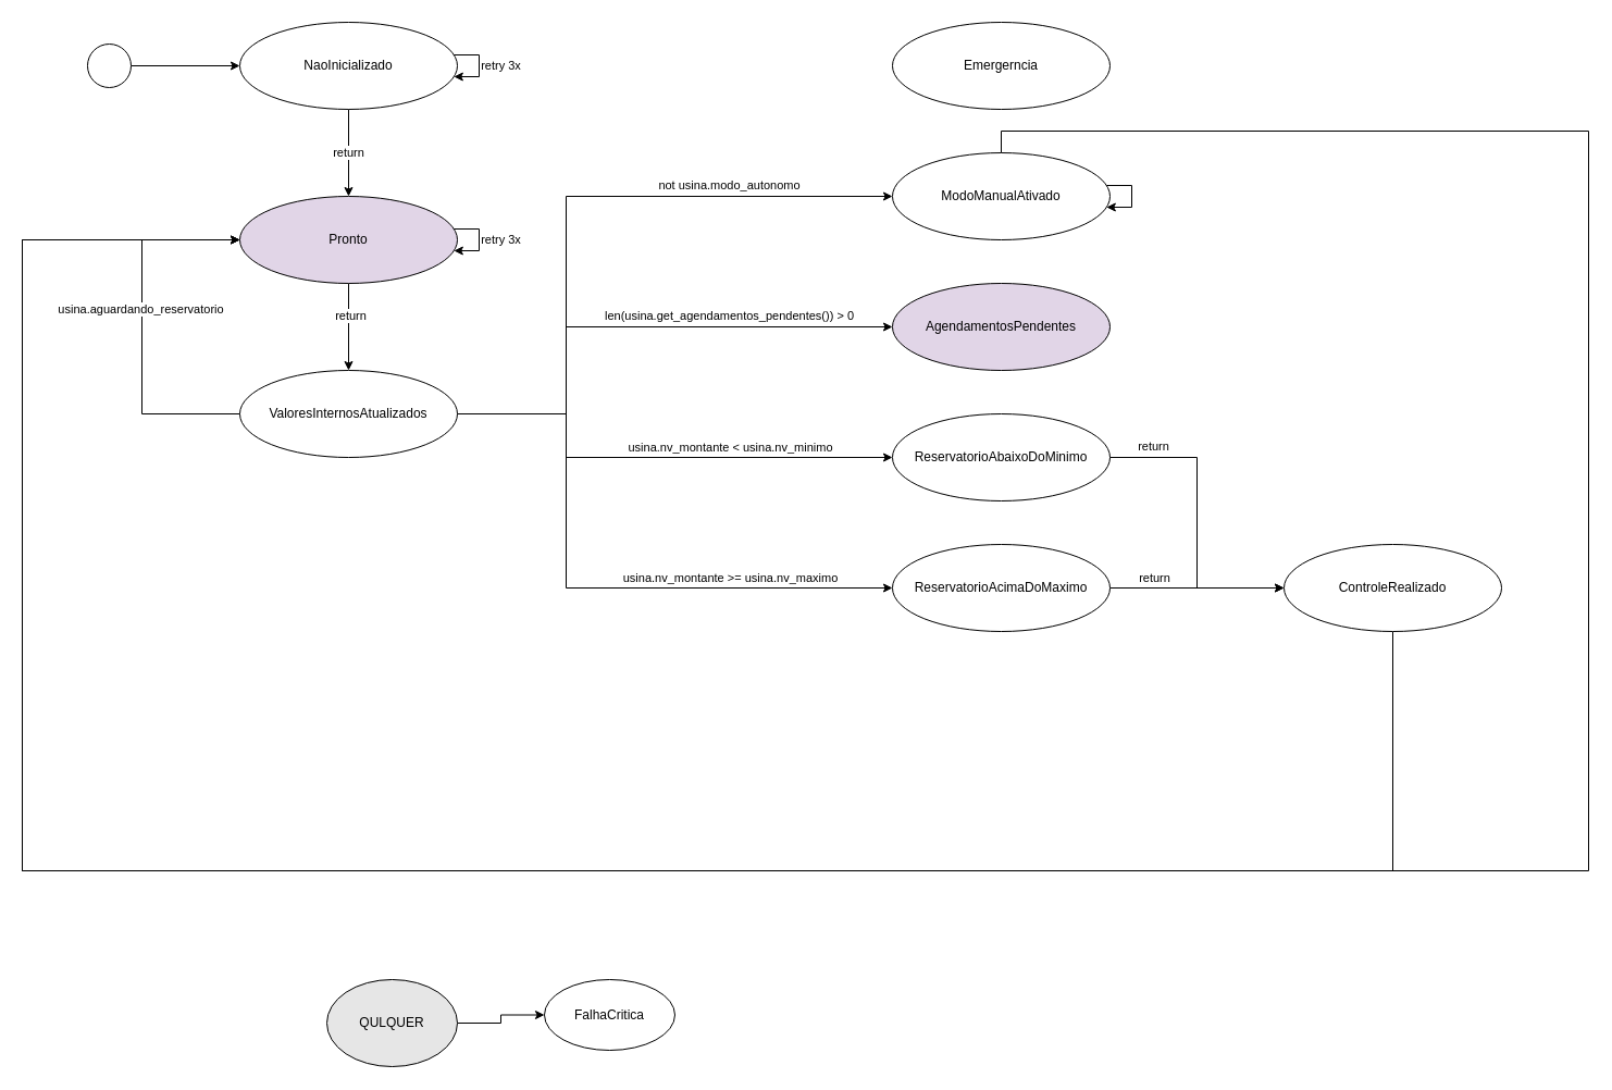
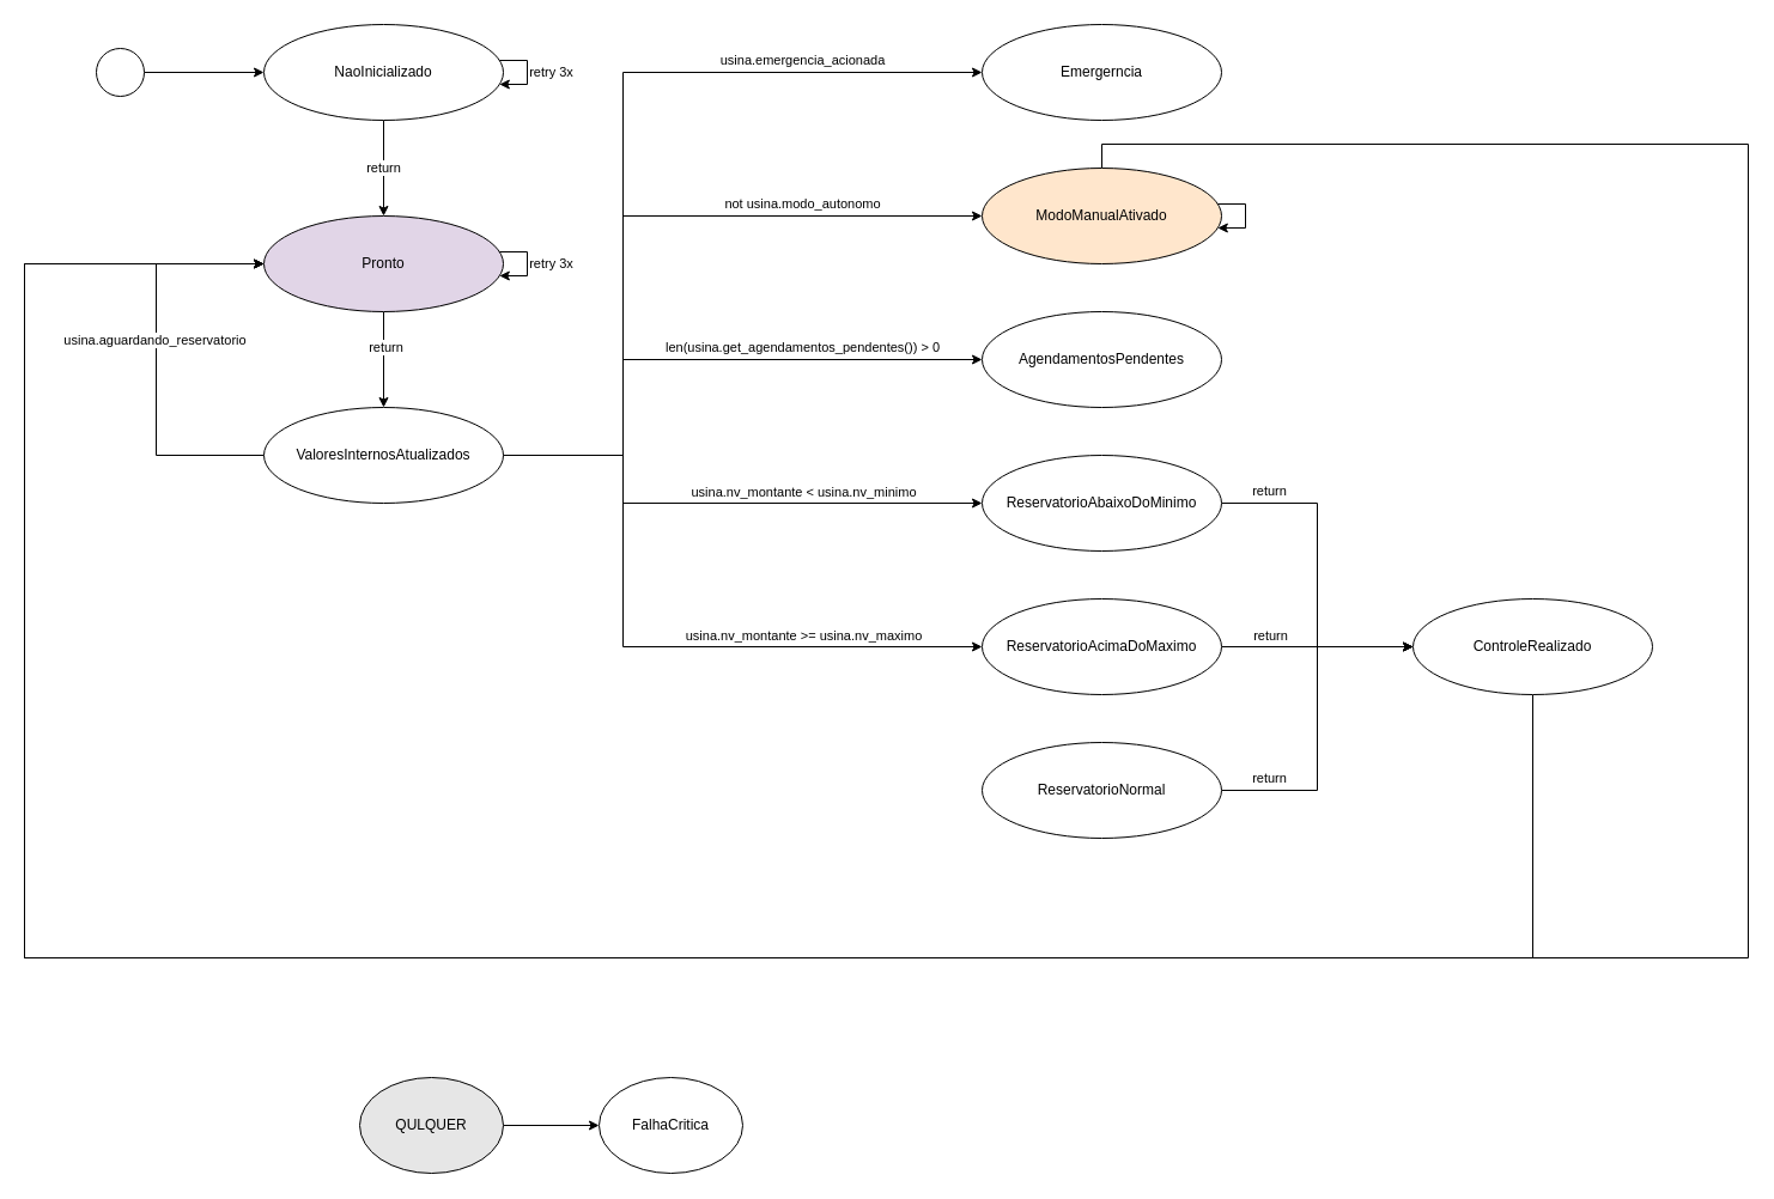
  <mxCell id="0" />
  <mxCell id="1" parent="0" />
  <mxCell id="2" value="" style="edgeStyle=orthogonalEdgeStyle;rounded=0;orthogonalLoop=1;jettySize=auto;html=1;" edge="1" parent="1" source="3" target="5"><mxGeometry relative="1" as="geometry" /></mxCell>
  <mxCell id="3" value="" style="ellipse;whiteSpace=wrap;html=1;" vertex="1" parent="1"><mxGeometry x="80" y="40" width="40" height="40" as="geometry" /></mxCell>
  <mxCell id="4" value="return" style="edgeStyle=orthogonalEdgeStyle;rounded=0;orthogonalLoop=1;jettySize=auto;html=1;" edge="1" parent="1" source="5" target="8"><mxGeometry relative="1" as="geometry" /></mxCell>
  <mxCell id="5" value="NaoInicializado" style="ellipse;whiteSpace=wrap;html=1;" vertex="1" parent="1"><mxGeometry x="220" y="20" width="200" height="80" as="geometry" /></mxCell>
  <mxCell id="6" style="edgeStyle=orthogonalEdgeStyle;rounded=0;orthogonalLoop=1;jettySize=auto;html=1;" edge="1" parent="1" source="8" target="19"><mxGeometry relative="1" as="geometry" /></mxCell>
  <mxCell id="7" value="return" style="edgeLabel;html=1;align=center;verticalAlign=middle;resizable=0;points=[];" vertex="1" connectable="0" parent="6"><mxGeometry x="-0.275" y="1" relative="1" as="geometry"><mxPoint as="offset" /></mxGeometry></mxCell>
  <mxCell id="8" value="Pronto" style="ellipse;whiteSpace=wrap;html=1;fillColor=#e1d5e7;" vertex="1" parent="1"><mxGeometry x="220" y="180" width="200" height="80" as="geometry" /></mxCell>
- <mxCell id="9" value="FalhaCritica" style="ellipse;whiteSpace=wrap;html=1;" vertex="1" parent="1"><mxGeometry x="500" y="900" width="120" height="65" as="geometry" /></mxCell>
+ <mxCell id="9" value="FalhaCritica" style="ellipse;whiteSpace=wrap;html=1;" vertex="1" parent="1"><mxGeometry x="500" y="900" width="120" height="80" as="geometry" /></mxCell>
  <mxCell id="10" style="edgeStyle=orthogonalEdgeStyle;rounded=0;orthogonalLoop=1;jettySize=auto;html=1;exitX=0;exitY=0.5;exitDx=0;exitDy=0;entryX=0;entryY=0.5;entryDx=0;entryDy=0;" edge="1" parent="1" source="19" target="8"><mxGeometry relative="1" as="geometry"><Array as="points"><mxPoint x="130" y="380" /><mxPoint x="130" y="220" /></Array></mxGeometry></mxCell>
  <mxCell id="11" value="usina.aguardando_reservatorio" style="edgeLabel;html=1;align=center;verticalAlign=middle;resizable=0;points=[];" vertex="1" connectable="0" parent="10"><mxGeometry x="0.1" y="2" relative="1" as="geometry"><mxPoint as="offset" /></mxGeometry></mxCell>
+ <mxCell id="12" value="usina.emergencia_acionada" style="edgeStyle=orthogonalEdgeStyle;rounded=0;orthogonalLoop=1;jettySize=auto;html=1;entryX=0;entryY=0.5;entryDx=0;entryDy=0;" edge="1" parent="1" source="19" target="20"><mxGeometry x="0.583" y="10" relative="1" as="geometry"><Array as="points"><mxPoint x="520" y="380" /><mxPoint x="520" y="60" /></Array><mxPoint as="offset" /></mxGeometry></mxCell>
  <mxCell id="13" value="not usina.modo_autonomo" style="edgeStyle=orthogonalEdgeStyle;rounded=0;orthogonalLoop=1;jettySize=auto;html=1;exitX=1;exitY=0.5;exitDx=0;exitDy=0;entryX=0;entryY=0.5;entryDx=0;entryDy=0;" edge="1" parent="1" source="19" target="22"><mxGeometry x="0.5" y="10" relative="1" as="geometry"><Array as="points"><mxPoint x="520" y="380" /><mxPoint x="520" y="180" /></Array><mxPoint as="offset" /></mxGeometry></mxCell>
  <mxCell id="14" value="len(usina.get_agendamentos_pendentes()) &amp;gt; 0" style="edgeStyle=orthogonalEdgeStyle;rounded=0;orthogonalLoop=1;jettySize=auto;html=1;entryX=0;entryY=0.5;entryDx=0;entryDy=0;" edge="1" parent="1" source="19" target="23"><mxGeometry x="0.375" y="10" relative="1" as="geometry"><Array as="points"><mxPoint x="520" y="380" /><mxPoint x="520" y="300" /></Array><mxPoint as="offset" /></mxGeometry></mxCell>
  <mxCell id="15" style="edgeStyle=orthogonalEdgeStyle;rounded=0;orthogonalLoop=1;jettySize=auto;html=1;entryX=0;entryY=0.5;entryDx=0;entryDy=0;" edge="1" parent="1" source="19" target="25"><mxGeometry relative="1" as="geometry"><Array as="points"><mxPoint x="520" y="380" /><mxPoint x="520" y="420" /></Array></mxGeometry></mxCell>
  <mxCell id="16" value="usina.nv_montante &amp;lt; usina.nv_minimo" style="edgeLabel;html=1;align=center;verticalAlign=middle;resizable=0;points=[];" vertex="1" connectable="0" parent="15"><mxGeometry x="0.468" y="2" relative="1" as="geometry"><mxPoint x="-33" y="-8" as="offset" /></mxGeometry></mxCell>
  <mxCell id="17" style="edgeStyle=orthogonalEdgeStyle;rounded=0;orthogonalLoop=1;jettySize=auto;html=1;entryX=0;entryY=0.5;entryDx=0;entryDy=0;" edge="1" parent="1" source="19" target="28"><mxGeometry relative="1" as="geometry"><Array as="points"><mxPoint x="520" y="380" /><mxPoint x="520" y="540" /></Array></mxGeometry></mxCell>
  <mxCell id="18" value="usina.nv_montante &amp;gt;= usina.nv_maximo" style="edgeLabel;html=1;align=center;verticalAlign=middle;resizable=0;points=[];" vertex="1" connectable="0" parent="17"><mxGeometry x="0.3" y="-3" relative="1" as="geometry"><mxPoint x="46" y="-13" as="offset" /></mxGeometry></mxCell>
  <mxCell id="19" value="ValoresInternosAtualizados" style="ellipse;whiteSpace=wrap;html=1;" vertex="1" parent="1"><mxGeometry x="220" y="340" width="200" height="80" as="geometry" /></mxCell>
  <mxCell id="20" value="Emergerncia" style="ellipse;whiteSpace=wrap;html=1;" vertex="1" parent="1"><mxGeometry x="820" y="20" width="200" height="80" as="geometry" /></mxCell>
  <mxCell id="21" style="edgeStyle=orthogonalEdgeStyle;rounded=0;orthogonalLoop=1;jettySize=auto;html=1;" edge="1" parent="1" target="8"><mxGeometry relative="1" as="geometry"><mxPoint x="920" y="140" as="sourcePoint" /><Array as="points"><mxPoint x="920" y="120" /><mxPoint x="1460" y="120" /><mxPoint x="1460" y="800" /><mxPoint x="20" y="800" /><mxPoint x="20" y="220" /></Array></mxGeometry></mxCell>
- <mxCell id="22" value="ModoManualAtivado" style="ellipse;whiteSpace=wrap;html=1;" vertex="1" parent="1"><mxGeometry x="820" y="140" width="200" height="80" as="geometry" /></mxCell>
- <mxCell id="23" value="AgendamentosPendentes" style="ellipse;whiteSpace=wrap;html=1;fillColor=#e1d5e7;" vertex="1" parent="1"><mxGeometry x="820" y="260" width="200" height="80" as="geometry" /></mxCell>
+ <mxCell id="22" value="ModoManualAtivado" style="ellipse;whiteSpace=wrap;html=1;fillColor=#ffe6cc;" vertex="1" parent="1"><mxGeometry x="820" y="140" width="200" height="80" as="geometry" /></mxCell>
+ <mxCell id="23" value="AgendamentosPendentes" style="ellipse;whiteSpace=wrap;html=1;" vertex="1" parent="1"><mxGeometry x="820" y="260" width="200" height="80" as="geometry" /></mxCell>
  <mxCell id="24" value="return" style="edgeStyle=orthogonalEdgeStyle;rounded=0;orthogonalLoop=1;jettySize=auto;html=1;entryX=0;entryY=0.5;entryDx=0;entryDy=0;" edge="1" parent="1" source="25" target="32"><mxGeometry x="-0.714" y="10" relative="1" as="geometry"><mxPoint as="offset" /></mxGeometry></mxCell>
  <mxCell id="25" value="ReservatorioAbaixoDoMinimo" style="ellipse;whiteSpace=wrap;html=1;" vertex="1" parent="1"><mxGeometry x="820" y="380" width="200" height="80" as="geometry" /></mxCell>
  <mxCell id="26" style="edgeStyle=orthogonalEdgeStyle;rounded=0;orthogonalLoop=1;jettySize=auto;html=1;" edge="1" parent="1" source="28" target="32"><mxGeometry relative="1" as="geometry" /></mxCell>
  <mxCell id="27" value="return" style="edgeLabel;html=1;align=center;verticalAlign=middle;resizable=0;points=[];" vertex="1" connectable="0" parent="26"><mxGeometry x="-0.388" relative="1" as="geometry"><mxPoint x="-9" y="-10" as="offset" /></mxGeometry></mxCell>
  <mxCell id="28" value="ReservatorioAcimaDoMaximo" style="ellipse;whiteSpace=wrap;html=1;" vertex="1" parent="1"><mxGeometry x="820" y="500" width="200" height="80" as="geometry" /></mxCell>
+ <mxCell id="29" value="return" style="edgeStyle=orthogonalEdgeStyle;rounded=0;orthogonalLoop=1;jettySize=auto;html=1;" edge="1" parent="1" source="30" target="32"><mxGeometry x="-0.714" y="10" relative="1" as="geometry"><Array as="points"><mxPoint x="1100" y="660" /><mxPoint x="1100" y="540" /></Array><mxPoint as="offset" /></mxGeometry></mxCell>
+ <mxCell id="30" value="ReservatorioNormal" style="ellipse;whiteSpace=wrap;html=1;" vertex="1" parent="1"><mxGeometry x="820" y="620" width="200" height="80" as="geometry" /></mxCell>
  <mxCell id="31" style="edgeStyle=orthogonalEdgeStyle;rounded=0;orthogonalLoop=1;jettySize=auto;html=1;" edge="1" parent="1" source="32" target="8"><mxGeometry relative="1" as="geometry"><Array as="points"><mxPoint x="1280" y="800" /><mxPoint x="20" y="800" /><mxPoint x="20" y="220" /></Array></mxGeometry></mxCell>
  <mxCell id="32" value="ControleRealizado" style="ellipse;whiteSpace=wrap;html=1;" vertex="1" parent="1"><mxGeometry x="1180" y="500" width="200" height="80" as="geometry" /></mxCell>
  <mxCell id="33" value="retry 3x" style="edgeStyle=orthogonalEdgeStyle;rounded=0;orthogonalLoop=1;jettySize=auto;html=1;" edge="1" parent="1" source="8" target="8"><mxGeometry y="20" relative="1" as="geometry"><mxPoint as="offset" /></mxGeometry></mxCell>
  <mxCell id="34" value="retry 3x" style="edgeStyle=orthogonalEdgeStyle;rounded=0;orthogonalLoop=1;jettySize=auto;html=1;" edge="1" parent="1" source="5" target="5"><mxGeometry y="20" relative="1" as="geometry"><mxPoint as="offset" /></mxGeometry></mxCell>
  <mxCell id="35" style="edgeStyle=orthogonalEdgeStyle;rounded=0;orthogonalLoop=1;jettySize=auto;html=1;" edge="1" parent="1" source="22" target="22"><mxGeometry relative="1" as="geometry" /></mxCell>
  <mxCell id="36" style="edgeStyle=orthogonalEdgeStyle;rounded=0;orthogonalLoop=1;jettySize=auto;html=1;" edge="1" parent="1" source="37" target="9"><mxGeometry relative="1" as="geometry" /></mxCell>
  <mxCell id="37" value="QULQUER" style="ellipse;whiteSpace=wrap;html=1;fillColor=#E6E6E6;" vertex="1" parent="1"><mxGeometry x="300" y="900" width="120" height="80" as="geometry" /></mxCell>
